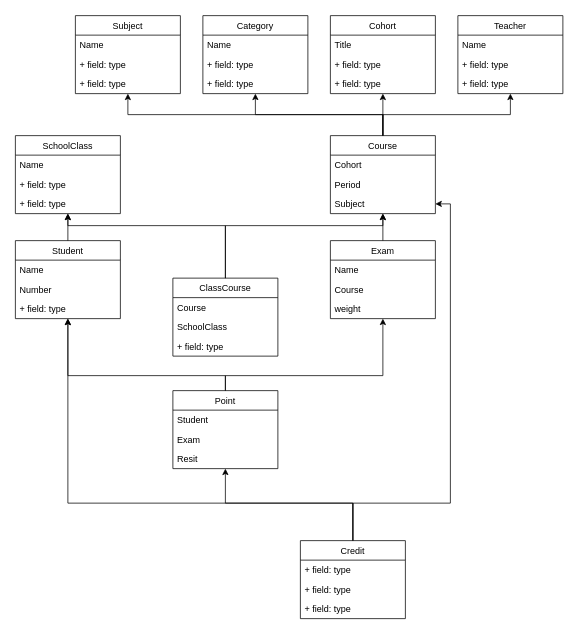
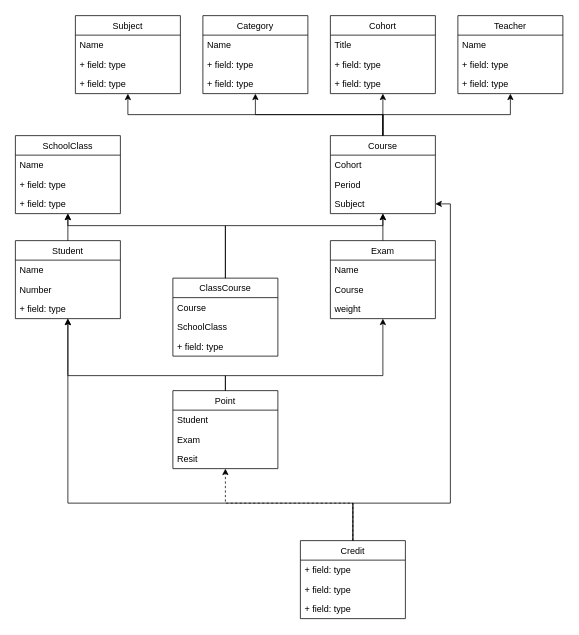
  <mxCell id="0" />
  <mxCell id="1" parent="0" />
  <mxCell id="2" value="SchoolClass" style="swimlane;fontStyle=0;childLayout=stackLayout;horizontal=1;startSize=26;fillColor=none;horizontalStack=0;resizeParent=1;resizeParentMax=0;resizeLast=0;collapsible=1;marginBottom=0;" parent="1" vertex="1"><mxGeometry x="20" y="180" width="140" height="104" as="geometry" /></mxCell>
  <mxCell id="3" value="Name" style="text;strokeColor=none;fillColor=none;align=left;verticalAlign=top;spacingLeft=4;spacingRight=4;overflow=hidden;rotatable=0;points=[[0,0.5],[1,0.5]];portConstraint=eastwest;" parent="2" vertex="1"><mxGeometry y="26" width="140" height="26" as="geometry" /></mxCell>
  <mxCell id="4" value="+ field: type" style="text;strokeColor=none;fillColor=none;align=left;verticalAlign=top;spacingLeft=4;spacingRight=4;overflow=hidden;rotatable=0;points=[[0,0.5],[1,0.5]];portConstraint=eastwest;" parent="2" vertex="1"><mxGeometry y="52" width="140" height="26" as="geometry" /></mxCell>
  <mxCell id="5" value="+ field: type" style="text;strokeColor=none;fillColor=none;align=left;verticalAlign=top;spacingLeft=4;spacingRight=4;overflow=hidden;rotatable=0;points=[[0,0.5],[1,0.5]];portConstraint=eastwest;" parent="2" vertex="1"><mxGeometry y="78" width="140" height="26" as="geometry" /></mxCell>
  <mxCell id="6" style="edgeStyle=orthogonalEdgeStyle;rounded=0;orthogonalLoop=1;jettySize=auto;html=1;exitX=0.5;exitY=0;exitDx=0;exitDy=0;entryX=0.5;entryY=1;entryDx=0;entryDy=0;" parent="1" source="7" target="2" edge="1"><mxGeometry relative="1" as="geometry" /></mxCell>
  <mxCell id="7" value="Student" style="swimlane;fontStyle=0;childLayout=stackLayout;horizontal=1;startSize=26;fillColor=none;horizontalStack=0;resizeParent=1;resizeParentMax=0;resizeLast=0;collapsible=1;marginBottom=0;" parent="1" vertex="1"><mxGeometry x="20" y="320" width="140" height="104" as="geometry" /></mxCell>
  <mxCell id="8" value="Name" style="text;strokeColor=none;fillColor=none;align=left;verticalAlign=top;spacingLeft=4;spacingRight=4;overflow=hidden;rotatable=0;points=[[0,0.5],[1,0.5]];portConstraint=eastwest;" parent="7" vertex="1"><mxGeometry y="26" width="140" height="26" as="geometry" /></mxCell>
  <mxCell id="9" value="Number" style="text;strokeColor=none;fillColor=none;align=left;verticalAlign=top;spacingLeft=4;spacingRight=4;overflow=hidden;rotatable=0;points=[[0,0.5],[1,0.5]];portConstraint=eastwest;" parent="7" vertex="1"><mxGeometry y="52" width="140" height="26" as="geometry" /></mxCell>
  <mxCell id="10" value="+ field: type" style="text;strokeColor=none;fillColor=none;align=left;verticalAlign=top;spacingLeft=4;spacingRight=4;overflow=hidden;rotatable=0;points=[[0,0.5],[1,0.5]];portConstraint=eastwest;" parent="7" vertex="1"><mxGeometry y="78" width="140" height="26" as="geometry" /></mxCell>
  <mxCell id="11" style="edgeStyle=orthogonalEdgeStyle;rounded=0;orthogonalLoop=1;jettySize=auto;html=1;exitX=0.5;exitY=0;exitDx=0;exitDy=0;entryX=0.5;entryY=1;entryDx=0;entryDy=0;" parent="1" source="15" target="25" edge="1"><mxGeometry relative="1" as="geometry" /></mxCell>
  <mxCell id="12" style="edgeStyle=orthogonalEdgeStyle;rounded=0;orthogonalLoop=1;jettySize=auto;html=1;exitX=0.5;exitY=0;exitDx=0;exitDy=0;entryX=0.5;entryY=1;entryDx=0;entryDy=0;" parent="1" source="15" target="29" edge="1"><mxGeometry relative="1" as="geometry" /></mxCell>
  <mxCell id="13" style="edgeStyle=orthogonalEdgeStyle;rounded=0;orthogonalLoop=1;jettySize=auto;html=1;exitX=0.5;exitY=0;exitDx=0;exitDy=0;entryX=0.5;entryY=1;entryDx=0;entryDy=0;" edge="1" parent="1" source="15" target="44"><mxGeometry relative="1" as="geometry" /></mxCell>
  <mxCell id="14" style="edgeStyle=orthogonalEdgeStyle;rounded=0;orthogonalLoop=1;jettySize=auto;html=1;exitX=0.5;exitY=0;exitDx=0;exitDy=0;entryX=0.5;entryY=1;entryDx=0;entryDy=0;" edge="1" parent="1" source="15" target="48"><mxGeometry relative="1" as="geometry" /></mxCell>
  <mxCell id="15" value="Course" style="swimlane;fontStyle=0;childLayout=stackLayout;horizontal=1;startSize=26;fillColor=none;horizontalStack=0;resizeParent=1;resizeParentMax=0;resizeLast=0;collapsible=1;marginBottom=0;" parent="1" vertex="1"><mxGeometry x="440" y="180" width="140" height="104" as="geometry" /></mxCell>
  <mxCell id="16" value="Cohort" style="text;strokeColor=none;fillColor=none;align=left;verticalAlign=top;spacingLeft=4;spacingRight=4;overflow=hidden;rotatable=0;points=[[0,0.5],[1,0.5]];portConstraint=eastwest;" parent="15" vertex="1"><mxGeometry y="26" width="140" height="26" as="geometry" /></mxCell>
  <mxCell id="17" value="Period" style="text;strokeColor=none;fillColor=none;align=left;verticalAlign=top;spacingLeft=4;spacingRight=4;overflow=hidden;rotatable=0;points=[[0,0.5],[1,0.5]];portConstraint=eastwest;" parent="15" vertex="1"><mxGeometry y="52" width="140" height="26" as="geometry" /></mxCell>
  <mxCell id="18" value="Subject" style="text;strokeColor=none;fillColor=none;align=left;verticalAlign=top;spacingLeft=4;spacingRight=4;overflow=hidden;rotatable=0;points=[[0,0.5],[1,0.5]];portConstraint=eastwest;" parent="15" vertex="1"><mxGeometry y="78" width="140" height="26" as="geometry" /></mxCell>
  <mxCell id="19" style="edgeStyle=orthogonalEdgeStyle;rounded=0;orthogonalLoop=1;jettySize=auto;html=1;exitX=0.5;exitY=0;exitDx=0;exitDy=0;entryX=0.5;entryY=1;entryDx=0;entryDy=0;" parent="1" source="21" target="15" edge="1"><mxGeometry relative="1" as="geometry"><Array as="points"><mxPoint x="300" y="300" /><mxPoint x="510" y="300" /></Array></mxGeometry></mxCell>
  <mxCell id="20" style="edgeStyle=orthogonalEdgeStyle;rounded=0;orthogonalLoop=1;jettySize=auto;html=1;exitX=0.5;exitY=0;exitDx=0;exitDy=0;entryX=0.5;entryY=1;entryDx=0;entryDy=0;" parent="1" source="21" target="2" edge="1"><mxGeometry relative="1" as="geometry"><Array as="points"><mxPoint x="300" y="300" /><mxPoint x="90" y="300" /></Array></mxGeometry></mxCell>
  <mxCell id="21" value="ClassCourse" style="swimlane;fontStyle=0;childLayout=stackLayout;horizontal=1;startSize=26;fillColor=none;horizontalStack=0;resizeParent=1;resizeParentMax=0;resizeLast=0;collapsible=1;marginBottom=0;" parent="1" vertex="1"><mxGeometry x="230" y="370" width="140" height="104" as="geometry" /></mxCell>
  <mxCell id="22" value="Course" style="text;strokeColor=none;fillColor=none;align=left;verticalAlign=top;spacingLeft=4;spacingRight=4;overflow=hidden;rotatable=0;points=[[0,0.5],[1,0.5]];portConstraint=eastwest;" parent="21" vertex="1"><mxGeometry y="26" width="140" height="26" as="geometry" /></mxCell>
  <mxCell id="23" value="SchoolClass" style="text;strokeColor=none;fillColor=none;align=left;verticalAlign=top;spacingLeft=4;spacingRight=4;overflow=hidden;rotatable=0;points=[[0,0.5],[1,0.5]];portConstraint=eastwest;" parent="21" vertex="1"><mxGeometry y="52" width="140" height="26" as="geometry" /></mxCell>
  <mxCell id="24" value="+ field: type" style="text;strokeColor=none;fillColor=none;align=left;verticalAlign=top;spacingLeft=4;spacingRight=4;overflow=hidden;rotatable=0;points=[[0,0.5],[1,0.5]];portConstraint=eastwest;" parent="21" vertex="1"><mxGeometry y="78" width="140" height="26" as="geometry" /></mxCell>
  <mxCell id="25" value="Cohort" style="swimlane;fontStyle=0;childLayout=stackLayout;horizontal=1;startSize=26;fillColor=none;horizontalStack=0;resizeParent=1;resizeParentMax=0;resizeLast=0;collapsible=1;marginBottom=0;" parent="1" vertex="1"><mxGeometry x="440" y="20" width="140" height="104" as="geometry" /></mxCell>
  <mxCell id="26" value="Title" style="text;strokeColor=none;fillColor=none;align=left;verticalAlign=top;spacingLeft=4;spacingRight=4;overflow=hidden;rotatable=0;points=[[0,0.5],[1,0.5]];portConstraint=eastwest;" parent="25" vertex="1"><mxGeometry y="26" width="140" height="26" as="geometry" /></mxCell>
  <mxCell id="27" value="+ field: type" style="text;strokeColor=none;fillColor=none;align=left;verticalAlign=top;spacingLeft=4;spacingRight=4;overflow=hidden;rotatable=0;points=[[0,0.5],[1,0.5]];portConstraint=eastwest;" parent="25" vertex="1"><mxGeometry y="52" width="140" height="26" as="geometry" /></mxCell>
  <mxCell id="28" value="+ field: type" style="text;strokeColor=none;fillColor=none;align=left;verticalAlign=top;spacingLeft=4;spacingRight=4;overflow=hidden;rotatable=0;points=[[0,0.5],[1,0.5]];portConstraint=eastwest;" parent="25" vertex="1"><mxGeometry y="78" width="140" height="26" as="geometry" /></mxCell>
  <mxCell id="29" value="Teacher" style="swimlane;fontStyle=0;childLayout=stackLayout;horizontal=1;startSize=26;fillColor=none;horizontalStack=0;resizeParent=1;resizeParentMax=0;resizeLast=0;collapsible=1;marginBottom=0;" parent="1" vertex="1"><mxGeometry x="610" y="20" width="140" height="104" as="geometry" /></mxCell>
  <mxCell id="30" value="Name" style="text;strokeColor=none;fillColor=none;align=left;verticalAlign=top;spacingLeft=4;spacingRight=4;overflow=hidden;rotatable=0;points=[[0,0.5],[1,0.5]];portConstraint=eastwest;" parent="29" vertex="1"><mxGeometry y="26" width="140" height="26" as="geometry" /></mxCell>
  <mxCell id="31" value="+ field: type" style="text;strokeColor=none;fillColor=none;align=left;verticalAlign=top;spacingLeft=4;spacingRight=4;overflow=hidden;rotatable=0;points=[[0,0.5],[1,0.5]];portConstraint=eastwest;" parent="29" vertex="1"><mxGeometry y="52" width="140" height="26" as="geometry" /></mxCell>
  <mxCell id="32" value="+ field: type" style="text;strokeColor=none;fillColor=none;align=left;verticalAlign=top;spacingLeft=4;spacingRight=4;overflow=hidden;rotatable=0;points=[[0,0.5],[1,0.5]];portConstraint=eastwest;" parent="29" vertex="1"><mxGeometry y="78" width="140" height="26" as="geometry" /></mxCell>
  <mxCell id="33" style="edgeStyle=orthogonalEdgeStyle;rounded=0;orthogonalLoop=1;jettySize=auto;html=1;exitX=0.5;exitY=0;exitDx=0;exitDy=0;entryX=0.5;entryY=1;entryDx=0;entryDy=0;" parent="1" source="35" target="40" edge="1"><mxGeometry relative="1" as="geometry"><Array as="points"><mxPoint x="300" y="500" /><mxPoint x="510" y="500" /></Array></mxGeometry></mxCell>
  <mxCell id="34" style="edgeStyle=orthogonalEdgeStyle;rounded=0;orthogonalLoop=1;jettySize=auto;html=1;exitX=0.5;exitY=0;exitDx=0;exitDy=0;entryX=0.5;entryY=1;entryDx=0;entryDy=0;" parent="1" source="35" target="7" edge="1"><mxGeometry relative="1" as="geometry"><Array as="points"><mxPoint x="300" y="500" /><mxPoint x="90" y="500" /></Array></mxGeometry></mxCell>
  <mxCell id="35" value="Point" style="swimlane;fontStyle=0;childLayout=stackLayout;horizontal=1;startSize=26;fillColor=none;horizontalStack=0;resizeParent=1;resizeParentMax=0;resizeLast=0;collapsible=1;marginBottom=0;" parent="1" vertex="1"><mxGeometry x="230" y="520" width="140" height="104" as="geometry" /></mxCell>
  <mxCell id="36" value="Student" style="text;strokeColor=none;fillColor=none;align=left;verticalAlign=top;spacingLeft=4;spacingRight=4;overflow=hidden;rotatable=0;points=[[0,0.5],[1,0.5]];portConstraint=eastwest;" parent="35" vertex="1"><mxGeometry y="26" width="140" height="26" as="geometry" /></mxCell>
  <mxCell id="37" value="Exam" style="text;strokeColor=none;fillColor=none;align=left;verticalAlign=top;spacingLeft=4;spacingRight=4;overflow=hidden;rotatable=0;points=[[0,0.5],[1,0.5]];portConstraint=eastwest;" parent="35" vertex="1"><mxGeometry y="52" width="140" height="26" as="geometry" /></mxCell>
  <mxCell id="38" value="Resit" style="text;strokeColor=none;fillColor=none;align=left;verticalAlign=top;spacingLeft=4;spacingRight=4;overflow=hidden;rotatable=0;points=[[0,0.5],[1,0.5]];portConstraint=eastwest;" parent="35" vertex="1"><mxGeometry y="78" width="140" height="26" as="geometry" /></mxCell>
  <mxCell id="39" style="edgeStyle=orthogonalEdgeStyle;rounded=0;orthogonalLoop=1;jettySize=auto;html=1;exitX=0.5;exitY=0;exitDx=0;exitDy=0;entryX=0.5;entryY=1;entryDx=0;entryDy=0;" parent="1" source="40" target="15" edge="1"><mxGeometry relative="1" as="geometry" /></mxCell>
  <mxCell id="40" value="Exam" style="swimlane;fontStyle=0;childLayout=stackLayout;horizontal=1;startSize=26;fillColor=none;horizontalStack=0;resizeParent=1;resizeParentMax=0;resizeLast=0;collapsible=1;marginBottom=0;" parent="1" vertex="1"><mxGeometry x="440" y="320" width="140" height="104" as="geometry" /></mxCell>
  <mxCell id="41" value="Name" style="text;strokeColor=none;fillColor=none;align=left;verticalAlign=top;spacingLeft=4;spacingRight=4;overflow=hidden;rotatable=0;points=[[0,0.5],[1,0.5]];portConstraint=eastwest;" parent="40" vertex="1"><mxGeometry y="26" width="140" height="26" as="geometry" /></mxCell>
  <mxCell id="42" value="Course" style="text;strokeColor=none;fillColor=none;align=left;verticalAlign=top;spacingLeft=4;spacingRight=4;overflow=hidden;rotatable=0;points=[[0,0.5],[1,0.5]];portConstraint=eastwest;" parent="40" vertex="1"><mxGeometry y="52" width="140" height="26" as="geometry" /></mxCell>
  <mxCell id="43" value="weight" style="text;strokeColor=none;fillColor=none;align=left;verticalAlign=top;spacingLeft=4;spacingRight=4;overflow=hidden;rotatable=0;points=[[0,0.5],[1,0.5]];portConstraint=eastwest;" parent="40" vertex="1"><mxGeometry y="78" width="140" height="26" as="geometry" /></mxCell>
  <mxCell id="44" value="Category" style="swimlane;fontStyle=0;childLayout=stackLayout;horizontal=1;startSize=26;fillColor=none;horizontalStack=0;resizeParent=1;resizeParentMax=0;resizeLast=0;collapsible=1;marginBottom=0;" vertex="1" parent="1"><mxGeometry x="270" y="20" width="140" height="104" as="geometry" /></mxCell>
  <mxCell id="45" value="Name" style="text;strokeColor=none;fillColor=none;align=left;verticalAlign=top;spacingLeft=4;spacingRight=4;overflow=hidden;rotatable=0;points=[[0,0.5],[1,0.5]];portConstraint=eastwest;" vertex="1" parent="44"><mxGeometry y="26" width="140" height="26" as="geometry" /></mxCell>
  <mxCell id="46" value="+ field: type" style="text;strokeColor=none;fillColor=none;align=left;verticalAlign=top;spacingLeft=4;spacingRight=4;overflow=hidden;rotatable=0;points=[[0,0.5],[1,0.5]];portConstraint=eastwest;" vertex="1" parent="44"><mxGeometry y="52" width="140" height="26" as="geometry" /></mxCell>
  <mxCell id="47" value="+ field: type" style="text;strokeColor=none;fillColor=none;align=left;verticalAlign=top;spacingLeft=4;spacingRight=4;overflow=hidden;rotatable=0;points=[[0,0.5],[1,0.5]];portConstraint=eastwest;" vertex="1" parent="44"><mxGeometry y="78" width="140" height="26" as="geometry" /></mxCell>
  <mxCell id="48" value="Subject" style="swimlane;fontStyle=0;childLayout=stackLayout;horizontal=1;startSize=26;fillColor=none;horizontalStack=0;resizeParent=1;resizeParentMax=0;resizeLast=0;collapsible=1;marginBottom=0;" vertex="1" parent="1"><mxGeometry x="100" y="20" width="140" height="104" as="geometry" /></mxCell>
  <mxCell id="49" value="Name" style="text;strokeColor=none;fillColor=none;align=left;verticalAlign=top;spacingLeft=4;spacingRight=4;overflow=hidden;rotatable=0;points=[[0,0.5],[1,0.5]];portConstraint=eastwest;" vertex="1" parent="48"><mxGeometry y="26" width="140" height="26" as="geometry" /></mxCell>
  <mxCell id="50" value="+ field: type" style="text;strokeColor=none;fillColor=none;align=left;verticalAlign=top;spacingLeft=4;spacingRight=4;overflow=hidden;rotatable=0;points=[[0,0.5],[1,0.5]];portConstraint=eastwest;" vertex="1" parent="48"><mxGeometry y="52" width="140" height="26" as="geometry" /></mxCell>
  <mxCell id="51" value="+ field: type" style="text;strokeColor=none;fillColor=none;align=left;verticalAlign=top;spacingLeft=4;spacingRight=4;overflow=hidden;rotatable=0;points=[[0,0.5],[1,0.5]];portConstraint=eastwest;" vertex="1" parent="48"><mxGeometry y="78" width="140" height="26" as="geometry" /></mxCell>
  <mxCell id="52" style="edgeStyle=orthogonalEdgeStyle;rounded=0;orthogonalLoop=1;jettySize=auto;html=1;exitX=0.5;exitY=0;exitDx=0;exitDy=0;entryX=1;entryY=0.5;entryDx=0;entryDy=0;" edge="1" parent="1" source="55" target="18"><mxGeometry relative="1" as="geometry"><Array as="points"><mxPoint x="470" y="670" /><mxPoint x="600" y="670" /><mxPoint x="600" y="271" /></Array></mxGeometry></mxCell>
- <mxCell id="53" style="edgeStyle=orthogonalEdgeStyle;rounded=0;orthogonalLoop=1;jettySize=auto;html=1;exitX=0.5;exitY=0;exitDx=0;exitDy=0;entryX=0.5;entryY=1;entryDx=0;entryDy=0;" edge="1" parent="1" source="55" target="35"><mxGeometry relative="1" as="geometry"><Array as="points"><mxPoint x="470" y="670" /><mxPoint x="300" y="670" /></Array></mxGeometry></mxCell>
+ <mxCell id="53" style="edgeStyle=orthogonalEdgeStyle;rounded=0;orthogonalLoop=1;jettySize=auto;html=1;exitX=0.5;exitY=0;exitDx=0;exitDy=0;entryX=0.5;entryY=1;entryDx=0;entryDy=0;dashed=1;" edge="1" parent="1" source="55" target="35"><mxGeometry relative="1" as="geometry"><Array as="points"><mxPoint x="470" y="670" /><mxPoint x="300" y="670" /></Array></mxGeometry></mxCell>
  <mxCell id="54" style="edgeStyle=orthogonalEdgeStyle;rounded=0;orthogonalLoop=1;jettySize=auto;html=1;exitX=0.5;exitY=0;exitDx=0;exitDy=0;entryX=0.5;entryY=1;entryDx=0;entryDy=0;" edge="1" parent="1" source="55" target="7"><mxGeometry relative="1" as="geometry"><Array as="points"><mxPoint x="470" y="670" /><mxPoint x="90" y="670" /></Array></mxGeometry></mxCell>
  <mxCell id="55" value="Credit" style="swimlane;fontStyle=0;childLayout=stackLayout;horizontal=1;startSize=26;fillColor=none;horizontalStack=0;resizeParent=1;resizeParentMax=0;resizeLast=0;collapsible=1;marginBottom=0;" vertex="1" parent="1"><mxGeometry x="400" y="720" width="140" height="104" as="geometry" /></mxCell>
  <mxCell id="56" value="+ field: type" style="text;strokeColor=none;fillColor=none;align=left;verticalAlign=top;spacingLeft=4;spacingRight=4;overflow=hidden;rotatable=0;points=[[0,0.5],[1,0.5]];portConstraint=eastwest;" vertex="1" parent="55"><mxGeometry y="26" width="140" height="26" as="geometry" /></mxCell>
  <mxCell id="57" value="+ field: type" style="text;strokeColor=none;fillColor=none;align=left;verticalAlign=top;spacingLeft=4;spacingRight=4;overflow=hidden;rotatable=0;points=[[0,0.5],[1,0.5]];portConstraint=eastwest;" vertex="1" parent="55"><mxGeometry y="52" width="140" height="26" as="geometry" /></mxCell>
  <mxCell id="58" value="+ field: type" style="text;strokeColor=none;fillColor=none;align=left;verticalAlign=top;spacingLeft=4;spacingRight=4;overflow=hidden;rotatable=0;points=[[0,0.5],[1,0.5]];portConstraint=eastwest;" vertex="1" parent="55"><mxGeometry y="78" width="140" height="26" as="geometry" /></mxCell>
